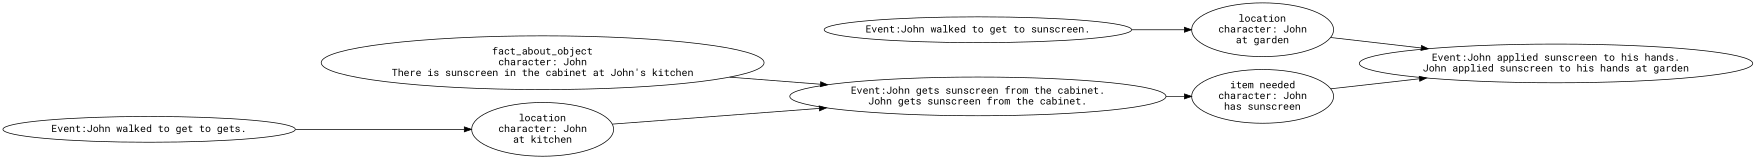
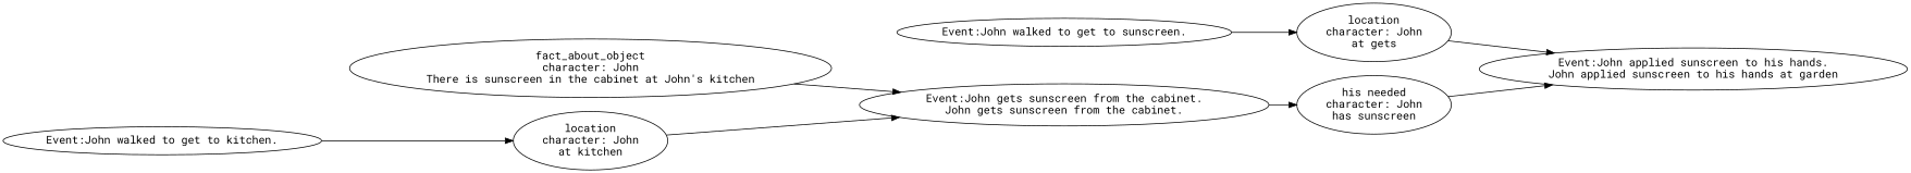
  digraph {
    fontname="Roboto Mono"
    rankdir=LR
    node [fontname="Roboto Mono"]
    edge [fontname="Roboto Mono"]
    n1 [label="Event:John applied sunscreen to his hands.\nJohn applied sunscreen to his hands at garden"]
    n2 [label="Event:John walked to get to sunscreen."]
-   n3 [label="location\ncharacter: John\nat garden"]
+   n3 [label="location\ncharacter: John\nat gets"]
    n4 [label="Event:John gets sunscreen from the cabinet.\nJohn gets sunscreen from the cabinet."]
-   n5 [label="item needed\ncharacter: John\nhas sunscreen"]
+   n5 [label="his needed\ncharacter: John\nhas sunscreen"]
    n6 [label="fact_about_object\ncharacter: John\nThere is sunscreen in the cabinet at John's kitchen"]
-   n7 [label="Event:John walked to get to gets."]
+   n7 [label="Event:John walked to get to kitchen."]
    n8 [label="location\ncharacter: John\nat kitchen"]
    n2 -> n3
    n3 -> n1
    n4 -> n5
    n5 -> n1
    n6 -> n4
    n7 -> n8
    n8 -> n4
  }
